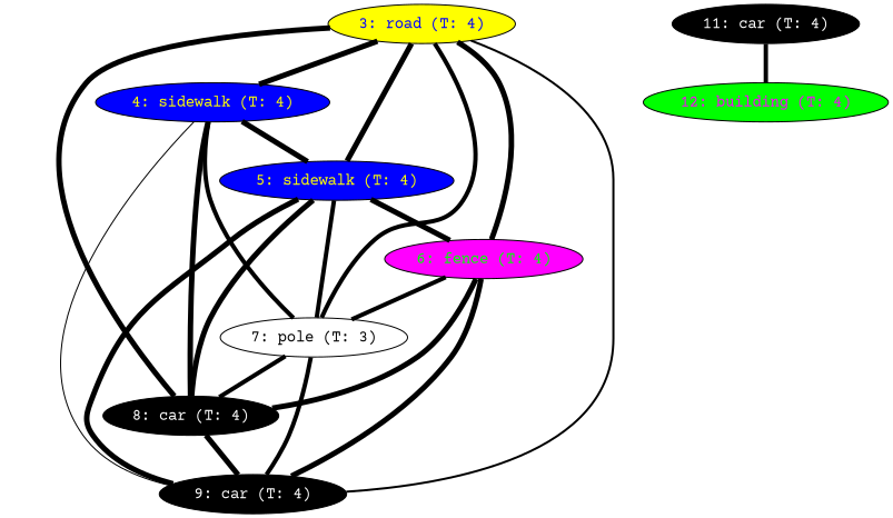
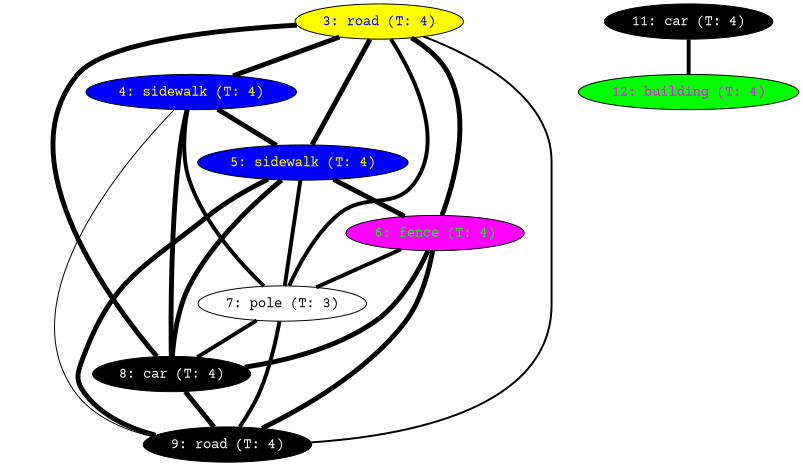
  graph {
    fontname="Courier Prime"
    node [fillcolor="#000000" fontcolor="#ffffff" fontname="Courier Prime" style=filled]
    edge [fontname="Courier Prime" penwidth=5]
    n1 [fillcolor="#ffff00" fontcolor="#0000ff" label="3: road (T: 4)"]
    n2 [fillcolor="#0000ff" fontcolor="#ffff00" label="4: sidewalk (T: 4)"]
    n3 [label="8: car (T: 4)"]
    n4 [fillcolor="#0000ff" fontcolor="#ffff00" label="5: sidewalk (T: 4)"]
    n5 [fillcolor="#ff00ff" fontcolor="#00ff00" label="6: fence (T: 4)"]
    n6 [fillcolor="#ffffff" fontcolor="#000000" label="7: pole (T: 3)"]
-   n7 [label="9: car (T: 4)"]
+   n7 [label="9: road (T: 4)"]
    n8 [label="11: car (T: 4)"]
    n9 [fillcolor="#00ff00" fontcolor="#ff00ff" label="12: building (T: 4)"]
    n1 -- n2
    n1 -- n3
    n1 -- n4
    n1 -- n5
    n1 -- n6 [penwidth=4]
    n1 -- n7 [penwidth=2]
    n2 -- n3
    n2 -- n4
    n2 -- n6 [penwidth=4]
    n2 -- n7 [penwidth=1]
    n3 -- n7
    n4 -- n3
    n4 -- n5
    n4 -- n6 [penwidth=4]
    n4 -- n7
    n5 -- n3
    n5 -- n6 [penwidth=4]
    n5 -- n7
    n6 -- n3 [penwidth=4]
    n6 -- n7 [penwidth=4]
    n8 -- n9 [penwidth=4]
  }
